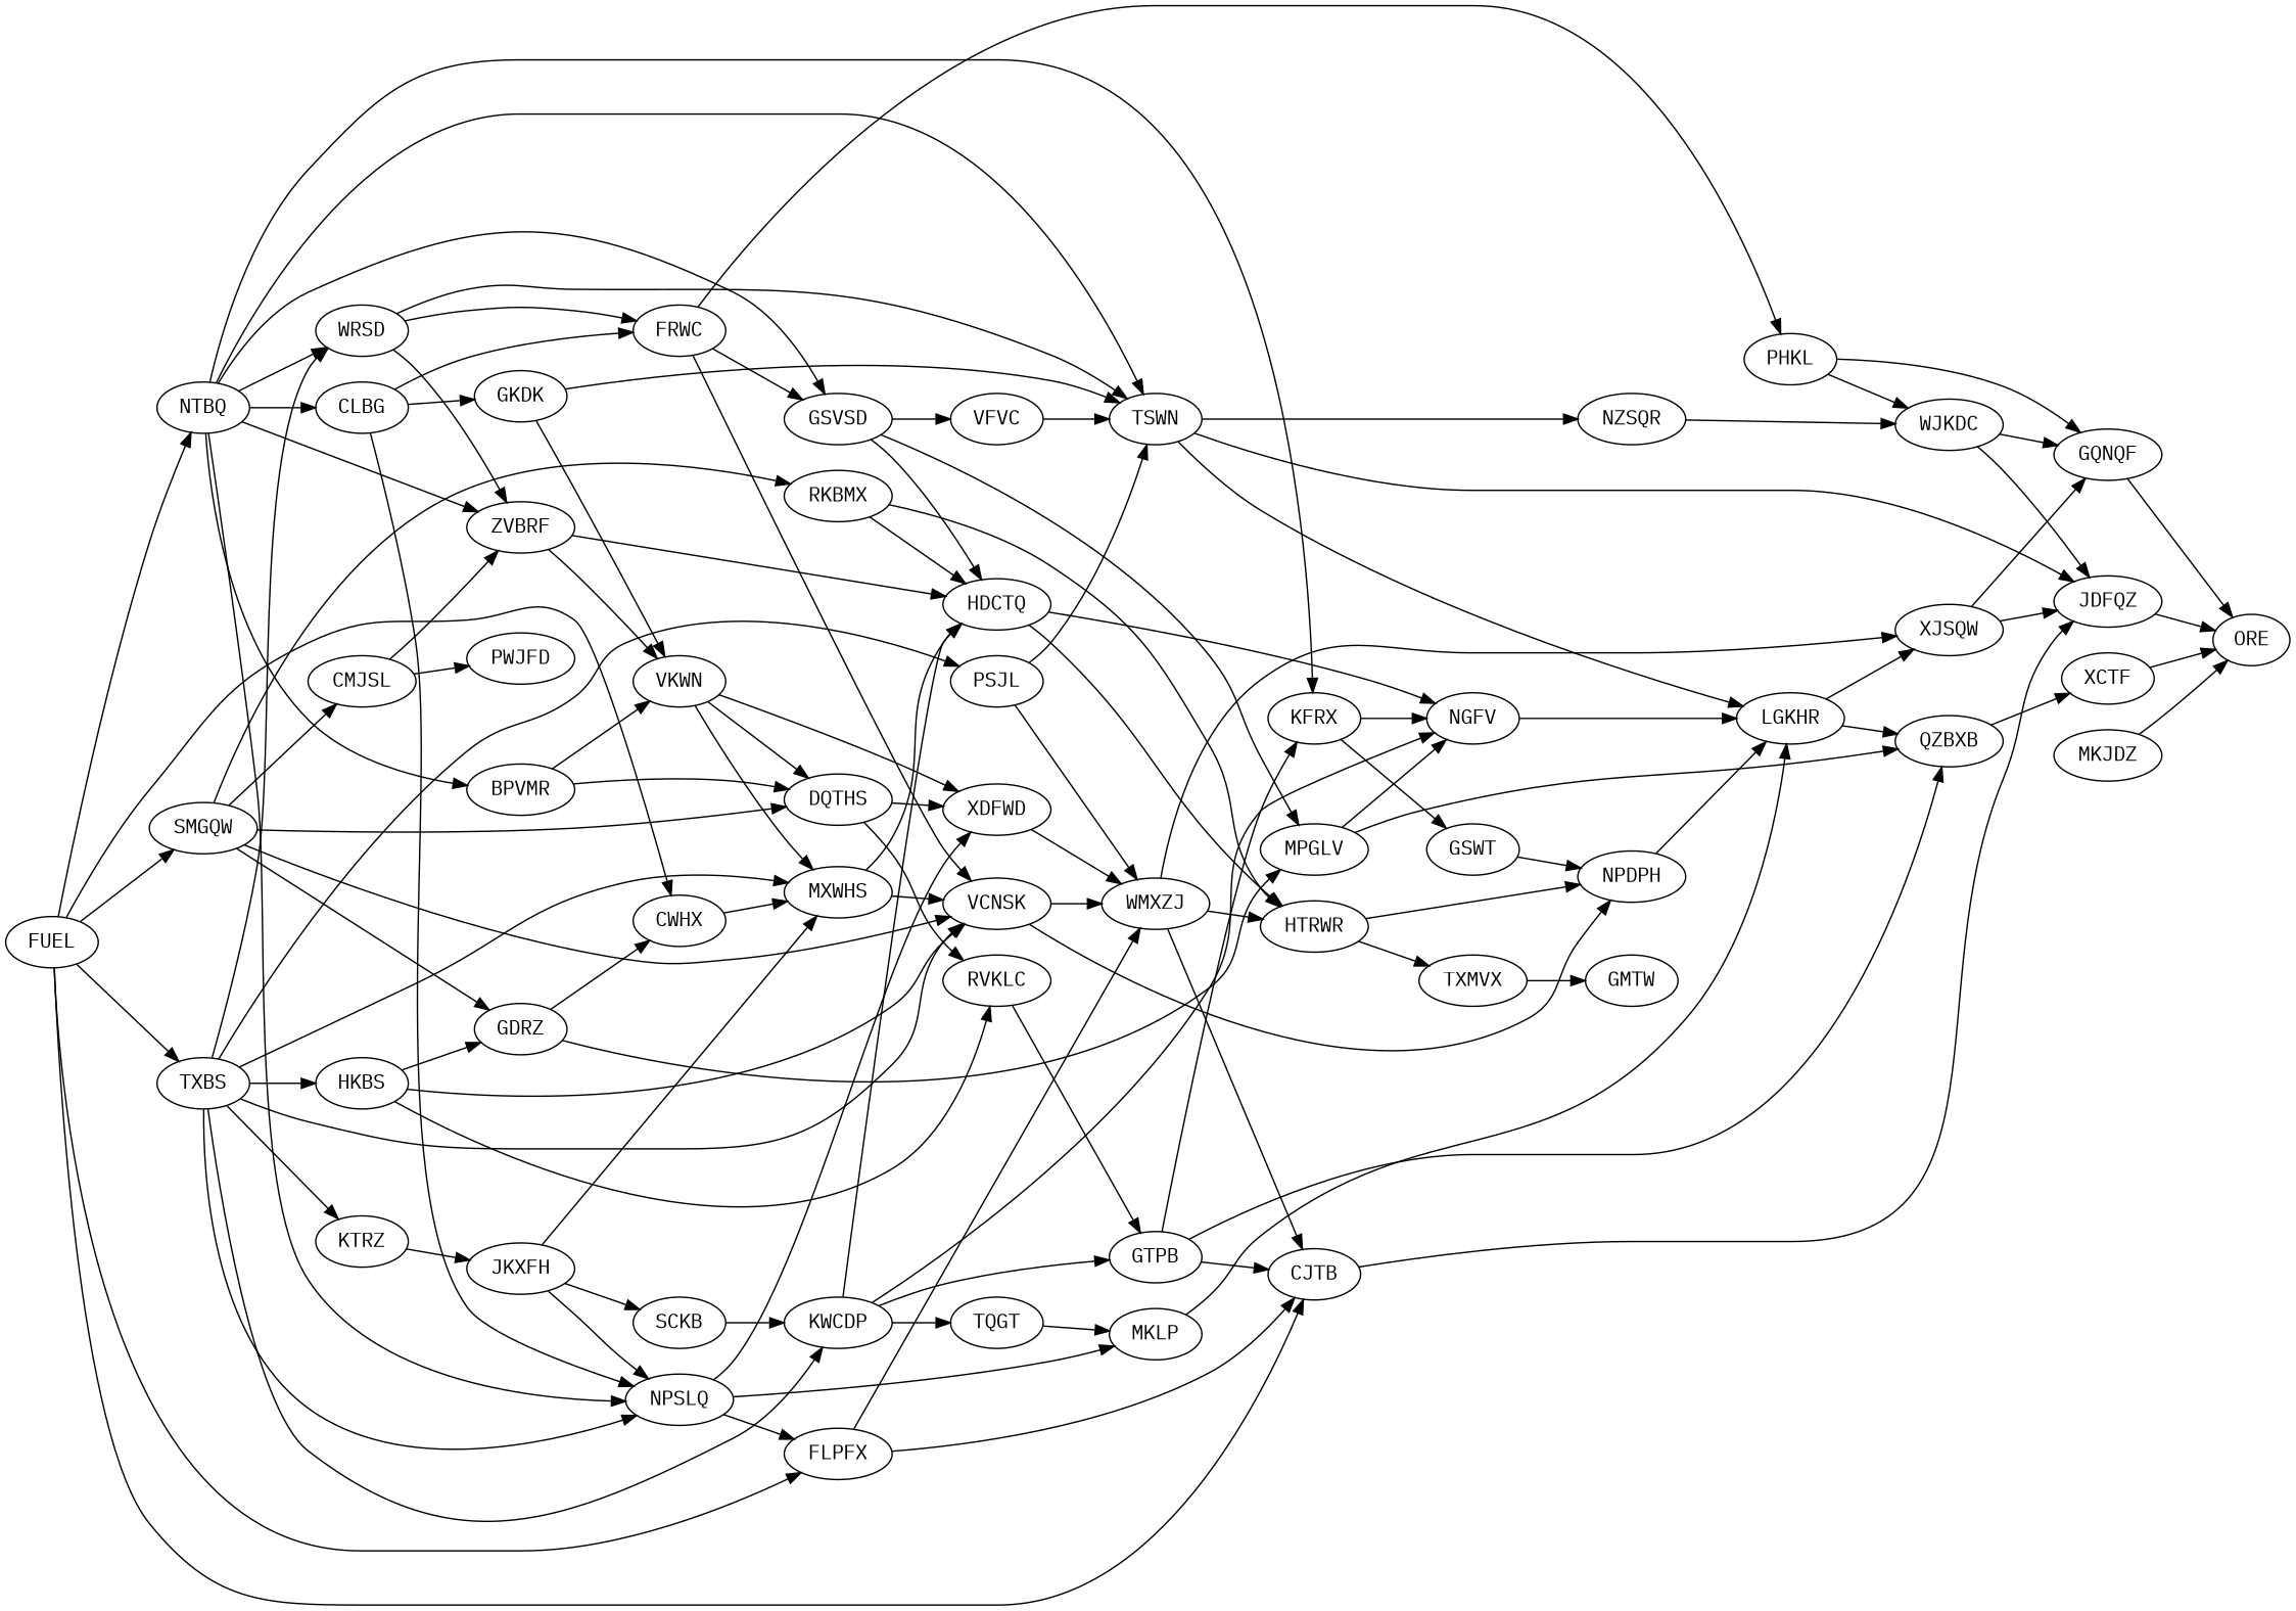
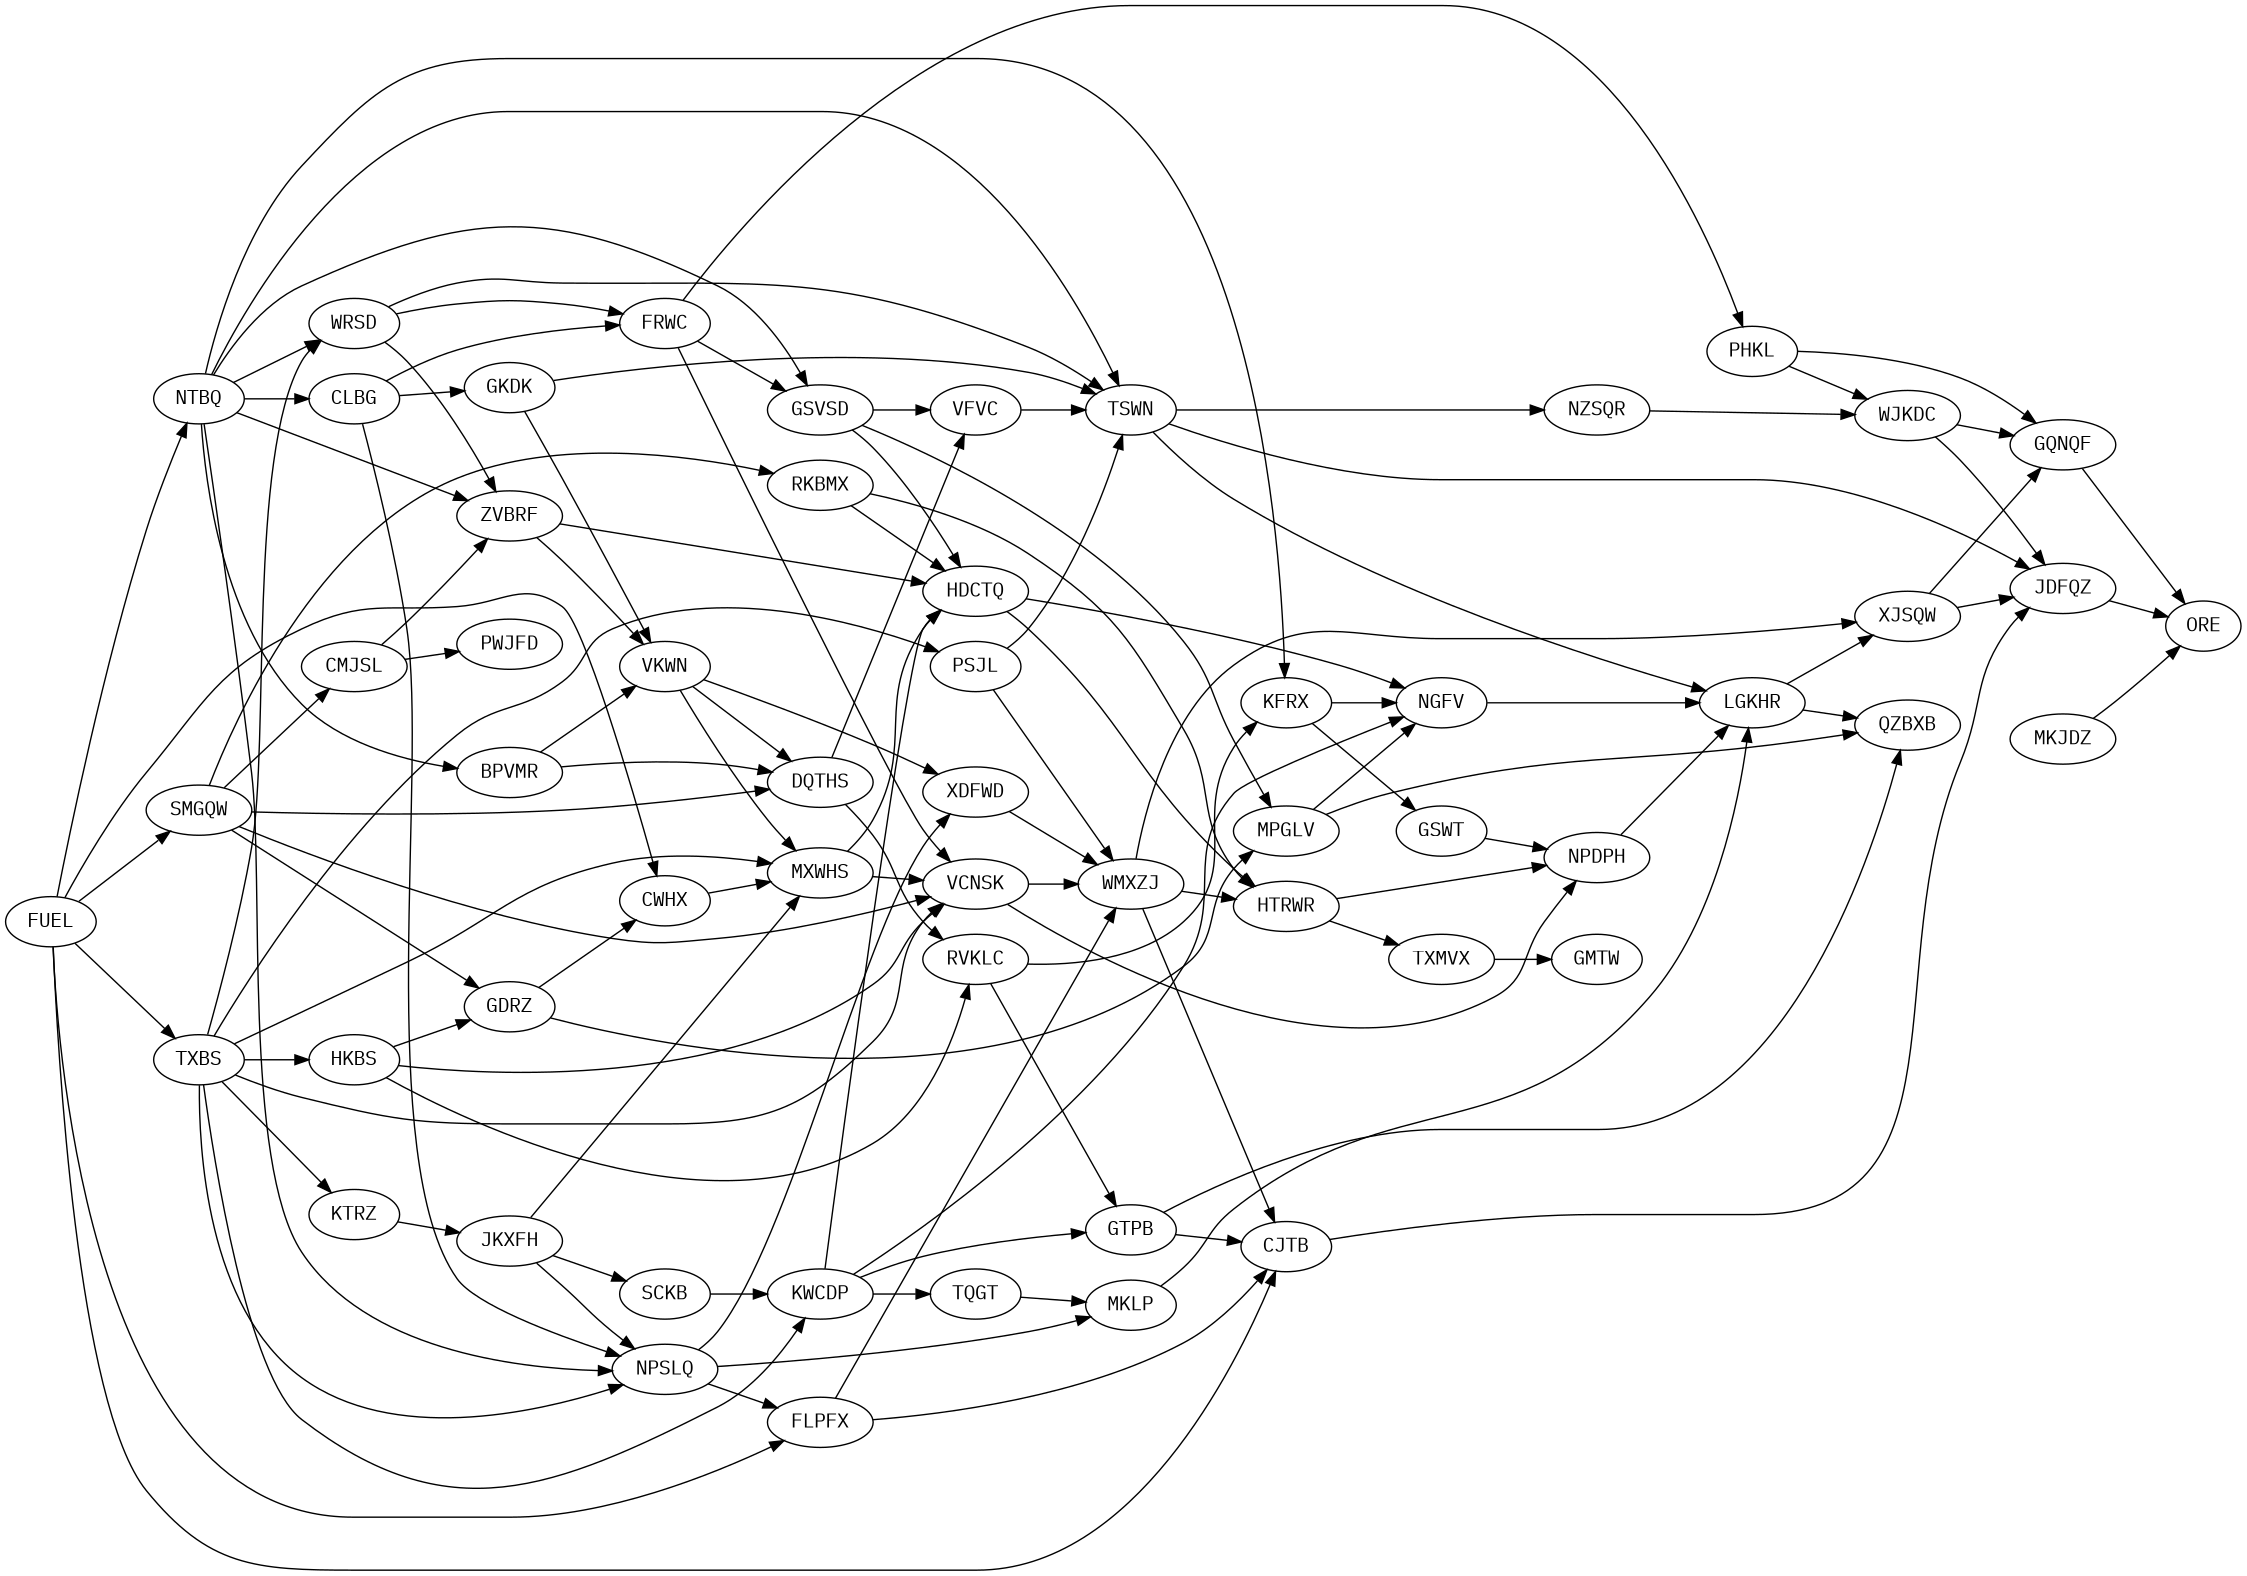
  digraph {
    fontname="IBM Plex Mono"
    rankdir=LR
    node [fontname="IBM Plex Mono"]
    edge [fontname="IBM Plex Mono"]
    KTRZ
    JKXFH
    NPSLQ
    MXWHS
    SCKB
    MKLP
    FLPFX
    XDFWD
    VCNSK
    HDCTQ
    KWCDP
    MPGLV
    NGFV
    QZBXB
    TQGT
    LGKHR
-   XCTF
    PHKL
    WJKDC
    GQNQF
    ORE
    NPDPH
    WMXZJ
    CJTB
    HTRWR
    XJSQW
    JDFQZ
    TXMVX
    GDRZ
    CWHX
    FUEL
    TXBS
    SMGQW
    NTBQ
    WRSD
    PSJL
    HKBS
    CMJSL
    DQTHS
    RKBMX
    GSVSD
    TSWN
    ZVBRF
    KFRX
    BPVMR
    CLBG
    FRWC
    GTPB
    RVKLC
    PWJFD
    VFVC
    NZSQR
    VKWN
    GSWT
    GKDK
    GMTW
    MKJDZ
    KTRZ -> JKXFH
    JKXFH -> NPSLQ
    JKXFH -> MXWHS
    JKXFH -> SCKB
    NPSLQ -> MKLP
    NPSLQ -> FLPFX
    NPSLQ -> XDFWD
    MXWHS -> VCNSK
    MXWHS -> HDCTQ
    SCKB -> KWCDP
    MKLP -> LGKHR
    FLPFX -> WMXZJ
    FLPFX -> CJTB
    XDFWD -> WMXZJ
    VCNSK -> NPDPH
    VCNSK -> WMXZJ
    HDCTQ -> NGFV
    HDCTQ -> HTRWR
    KWCDP -> HDCTQ
    KWCDP -> NGFV
    KWCDP -> TQGT
    KWCDP -> GTPB
    MPGLV -> NGFV
    MPGLV -> QZBXB
    NGFV -> LGKHR
-   QZBXB -> XCTF
    TQGT -> MKLP
    LGKHR -> QZBXB
    LGKHR -> XJSQW
-   XCTF -> ORE
    PHKL -> WJKDC
    PHKL -> GQNQF
    WJKDC -> GQNQF
    WJKDC -> JDFQZ
    GQNQF -> ORE
    NPDPH -> LGKHR
    WMXZJ -> CJTB
    WMXZJ -> HTRWR
    WMXZJ -> XJSQW
    CJTB -> JDFQZ
    HTRWR -> NPDPH
    HTRWR -> TXMVX
    XJSQW -> GQNQF
    XJSQW -> JDFQZ
    JDFQZ -> ORE
    TXMVX -> GMTW
    GDRZ -> MPGLV
    GDRZ -> CWHX
    CWHX -> MXWHS
    FUEL -> FLPFX
    FUEL -> CJTB
    FUEL -> CWHX
    FUEL -> TXBS
    FUEL -> SMGQW
    FUEL -> NTBQ
    TXBS -> KTRZ
    TXBS -> NPSLQ
    TXBS -> MXWHS
    TXBS -> VCNSK
    TXBS -> KWCDP
    TXBS -> WRSD
    TXBS -> PSJL
    TXBS -> HKBS
    SMGQW -> VCNSK
    SMGQW -> GDRZ
    SMGQW -> CMJSL
    SMGQW -> DQTHS
    SMGQW -> RKBMX
    NTBQ -> NPSLQ
    NTBQ -> WRSD
    NTBQ -> GSVSD
    NTBQ -> TSWN
    NTBQ -> ZVBRF
    NTBQ -> KFRX
    NTBQ -> BPVMR
    NTBQ -> CLBG
    WRSD -> TSWN
    WRSD -> ZVBRF
    WRSD -> FRWC
    PSJL -> WMXZJ
    PSJL -> TSWN
    HKBS -> VCNSK
    HKBS -> GDRZ
    HKBS -> RVKLC
    CMJSL -> ZVBRF
    CMJSL -> PWJFD
    DQTHS -> RVKLC
-   DQTHS -> XDFWD
+   DQTHS -> VFVC
    RKBMX -> HDCTQ
    RKBMX -> HTRWR
    GSVSD -> HDCTQ
    GSVSD -> MPGLV
    GSVSD -> VFVC
    TSWN -> LGKHR
    TSWN -> JDFQZ
    TSWN -> NZSQR
    ZVBRF -> HDCTQ
    ZVBRF -> VKWN
    KFRX -> NGFV
    KFRX -> GSWT
    BPVMR -> DQTHS
    BPVMR -> VKWN
    CLBG -> NPSLQ
    CLBG -> FRWC
    CLBG -> GKDK
    FRWC -> VCNSK
    FRWC -> PHKL
    FRWC -> GSVSD
    GTPB -> QZBXB
    GTPB -> CJTB
-   GTPB -> KFRX
+   RVKLC -> KFRX
    RVKLC -> GTPB
    VFVC -> TSWN
    NZSQR -> WJKDC
    VKWN -> MXWHS
    VKWN -> XDFWD
    VKWN -> DQTHS
    GSWT -> NPDPH
    GKDK -> TSWN
    GKDK -> VKWN
    MKJDZ -> ORE
  }
